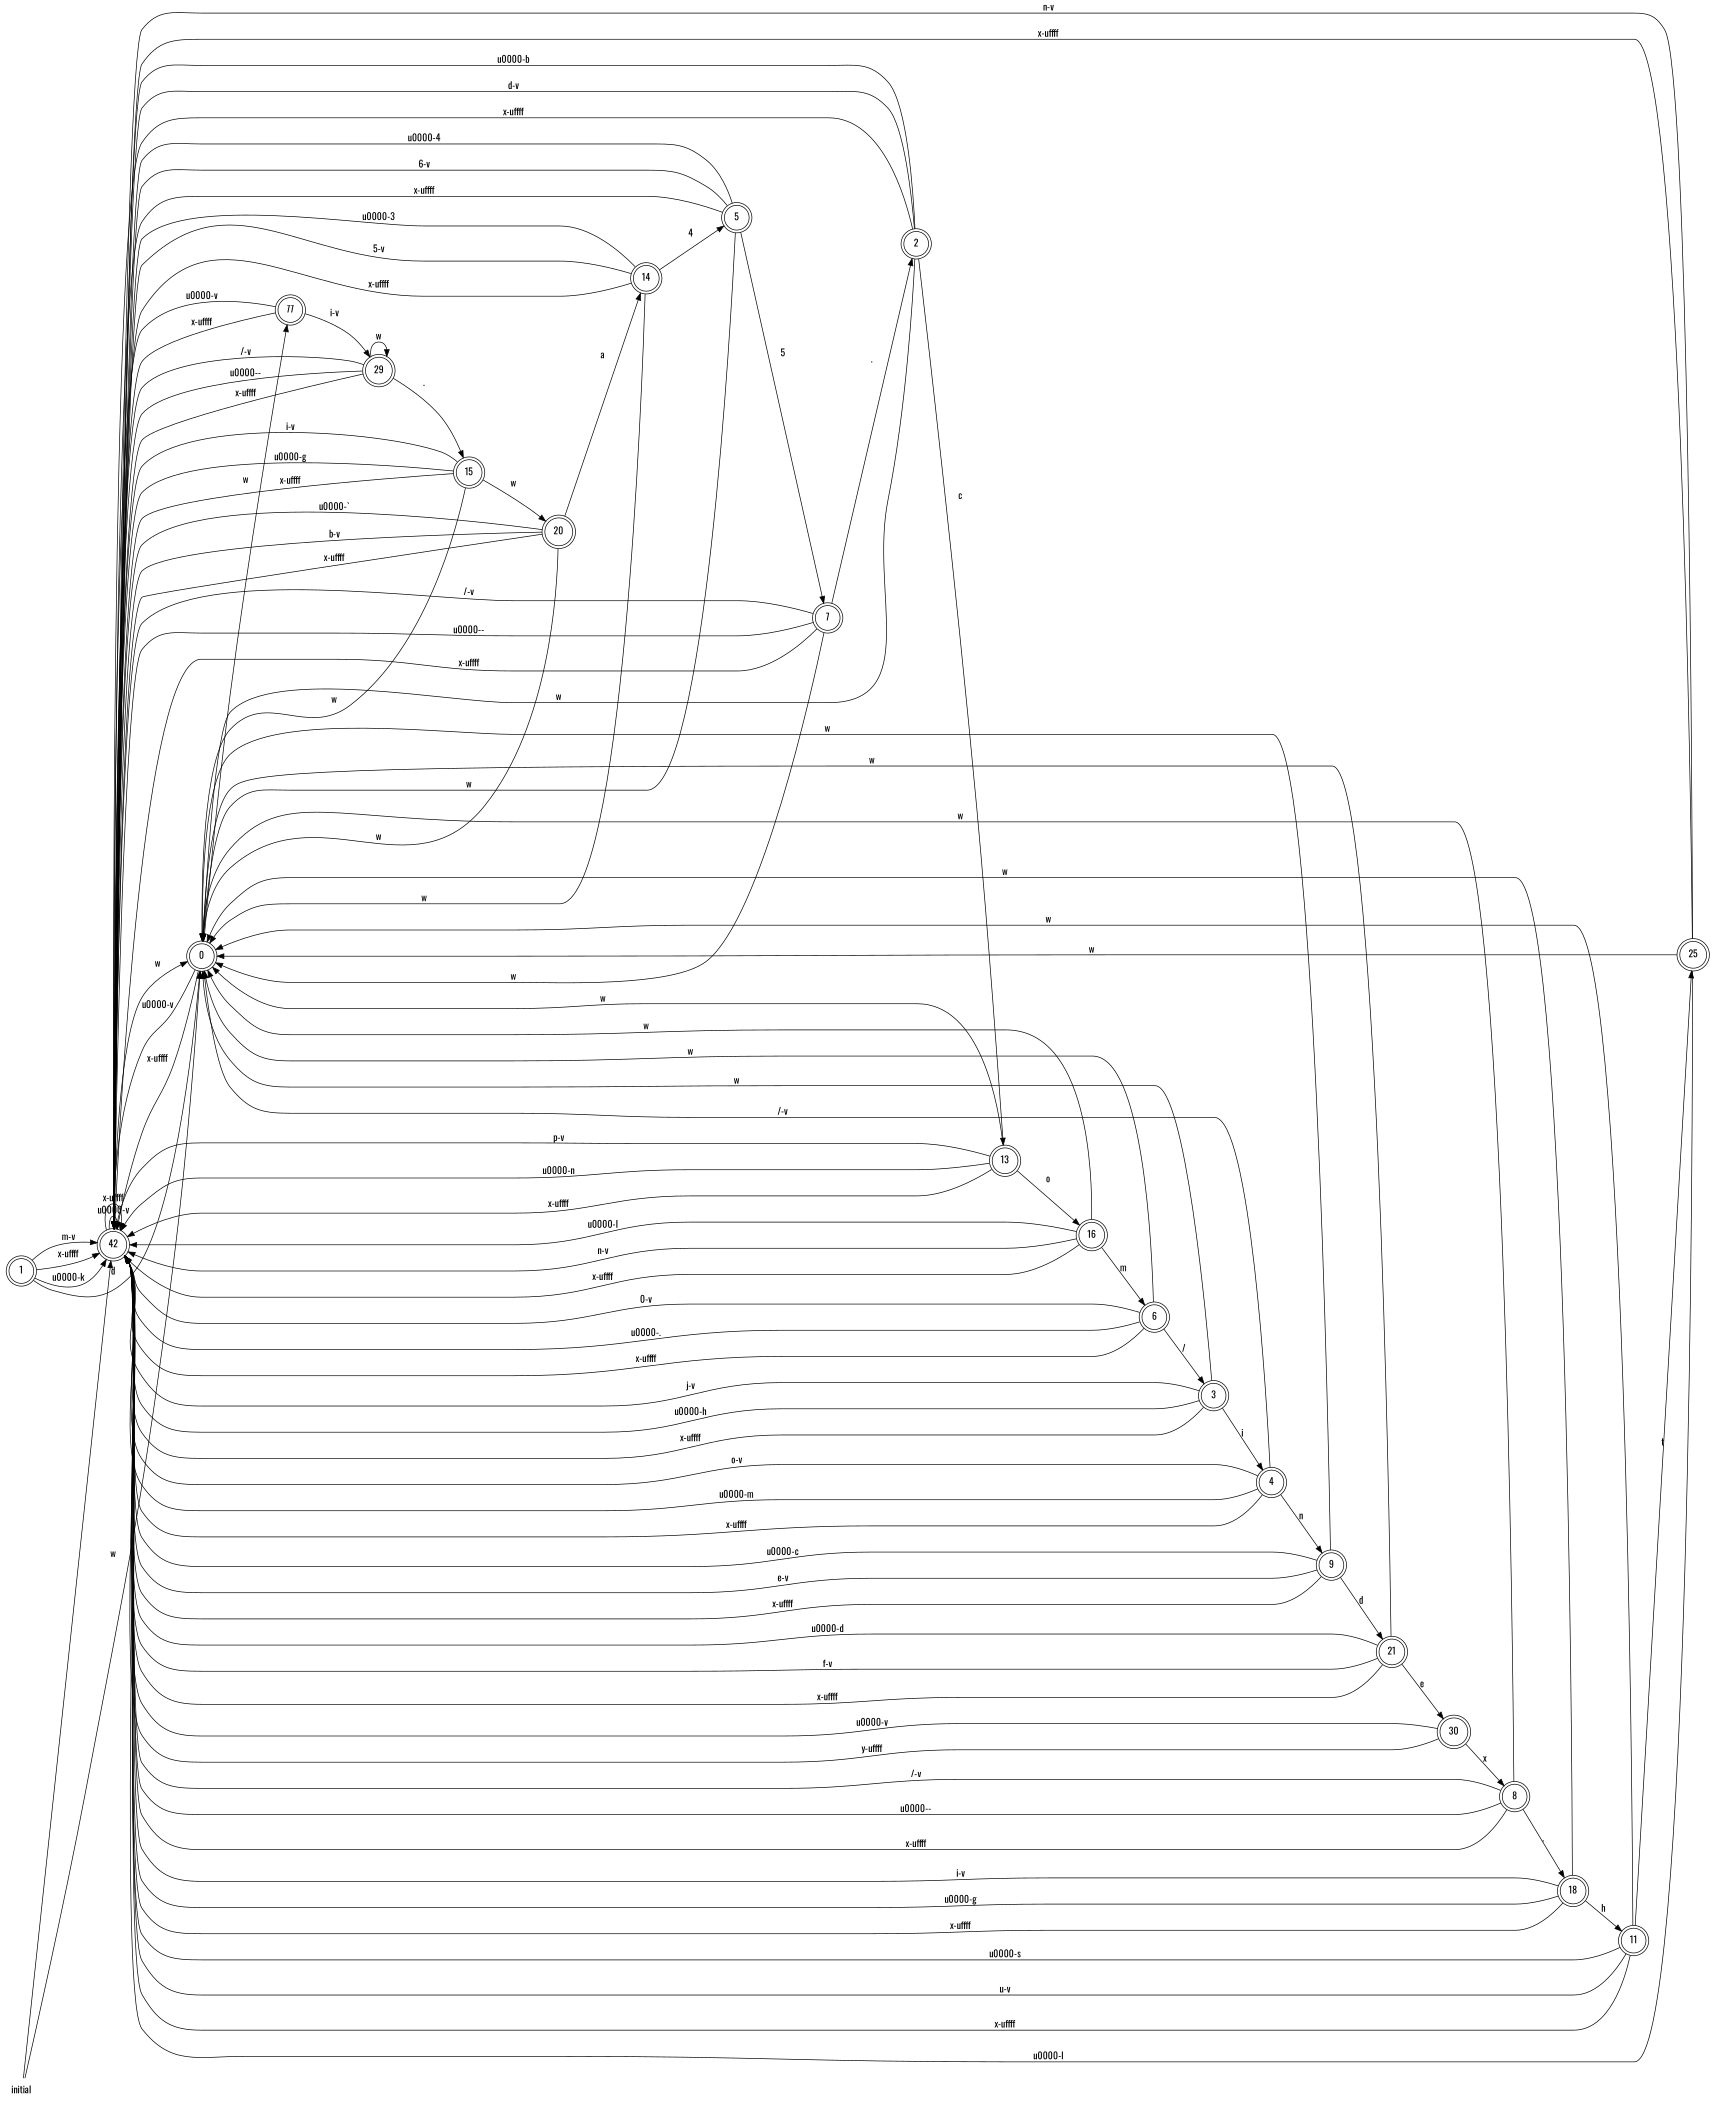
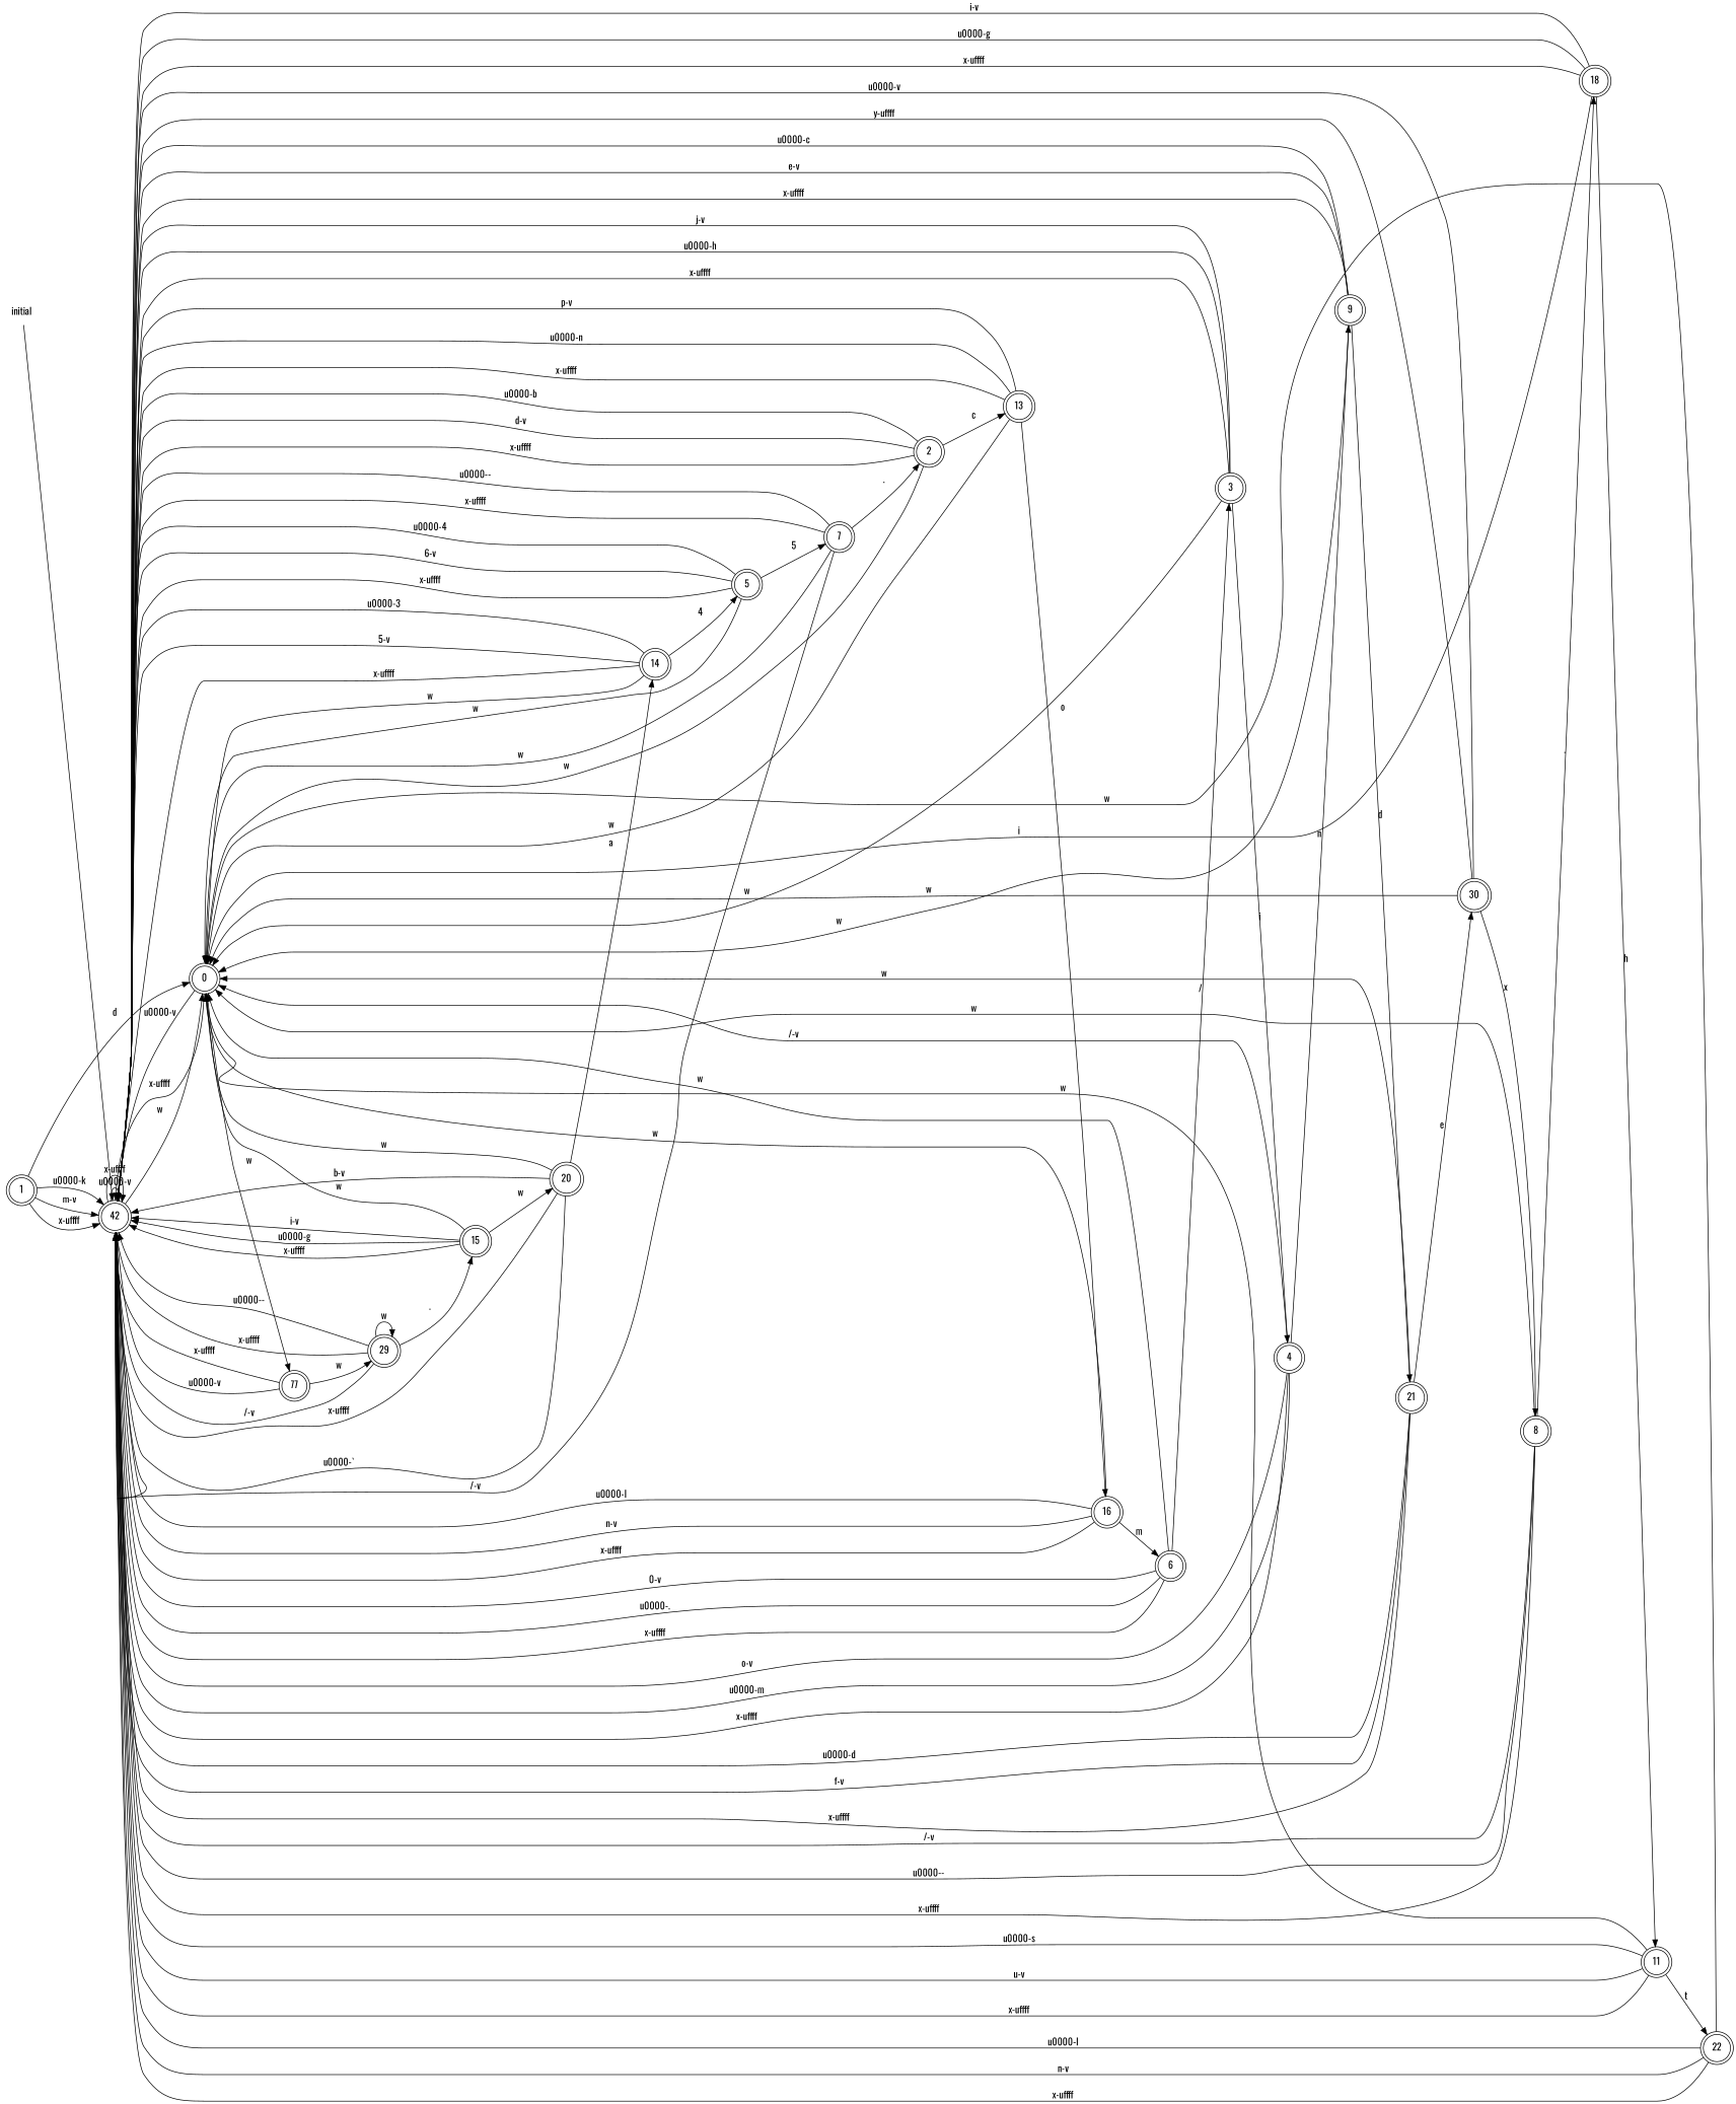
  digraph {
    fontname=Oswald
    rankdir=LR
    node [fontname=Oswald shape=doublecircle]
    edge [fontname=Oswald]
    n1 [label=42]
    0
    n3 [label=77]
    n4 [label=29]
    15
    1
    2
    13
    16
    6
    3
    4
    9
    21
    n15 [label=30]
    5
    7
    8
    18
    11
-   22 [label=25]
+   22
    initial [shape=plaintext]
    14
    20
    n1 -> n1 [label="\u0000-v"]
    n1 -> n1 [label="x-\uffff"]
    n1 -> 0 [label=w]
    0 -> n1 [label="\u0000-v"]
    0 -> n1 [label="x-\uffff"]
    0 -> n3 [label=w]
    n3 -> n1 [label="\u0000-v"]
    n3 -> n1 [label="x-\uffff"]
-   n3 -> n4 [label="i-v"]
+   n3 -> n4 [label=w]
    n4 -> n1 [label="/-v"]
    n4 -> n1 [label="\u0000--"]
    n4 -> n1 [label="x-\uffff"]
    n4 -> n4 [label=w]
    n4 -> 15 [label="."]
    15 -> n1 [label="i-v"]
    15 -> n1 [label="\u0000-g"]
    15 -> n1 [label="x-\uffff"]
    15 -> 0 [label=w]
    15 -> 20 [label=w]
    1 -> n1 [label="\u0000-k"]
    1 -> n1 [label="m-v"]
    1 -> n1 [label="x-\uffff"]
    1 -> 0 [label=d]
    2 -> n1 [label="\u0000-b"]
    2 -> n1 [label="d-v"]
    2 -> n1 [label="x-\uffff"]
    2 -> 0 [label=w]
    2 -> 13 [label=c]
    13 -> n1 [label="p-v"]
    13 -> n1 [label="\u0000-n"]
    13 -> n1 [label="x-\uffff"]
    13 -> 0 [label=w]
    13 -> 16 [label=o]
    16 -> n1 [label="\u0000-l"]
    16 -> n1 [label="n-v"]
    16 -> n1 [label="x-\uffff"]
    16 -> 0 [label=w]
    16 -> 6 [label=m]
    6 -> n1 [label="0-v"]
    6 -> n1 [label="\u0000-."]
    6 -> n1 [label="x-\uffff"]
    6 -> 0 [label=w]
    6 -> 3 [label="/"]
    3 -> n1 [label="j-v"]
    3 -> n1 [label="\u0000-h"]
    3 -> n1 [label="x-\uffff"]
    3 -> 0 [label=w]
    3 -> 4 [label=i]
    4 -> n1 [label="o-v"]
    4 -> n1 [label="\u0000-m"]
    4 -> n1 [label="x-\uffff"]
    4 -> 0 [label="/-v"]
    4 -> 9 [label=n]
    9 -> n1 [label="\u0000-c"]
    9 -> n1 [label="e-v"]
    9 -> n1 [label="x-\uffff"]
    9 -> 0 [label=w]
    9 -> 21 [label=d]
    21 -> n1 [label="\u0000-d"]
    21 -> n1 [label="f-v"]
    21 -> n1 [label="x-\uffff"]
    21 -> 0 [label=w]
    21 -> n15 [label=e]
    n15 -> n1 [label="\u0000-v"]
    n15 -> n1 [label="y-\uffff"]
-   initial -> 0 [label=w]
+   n15 -> 0 [label=w]
    n15 -> 8 [label=x]
    5 -> n1 [label="\u0000-4"]
    5 -> n1 [label="6-v"]
    5 -> n1 [label="x-\uffff"]
    5 -> 0 [label=w]
    5 -> 7 [label=5]
    7 -> n1 [label="/-v"]
    7 -> n1 [label="\u0000--"]
    7 -> n1 [label="x-\uffff"]
    7 -> 0 [label=w]
    7 -> 2 [label="."]
    8 -> n1 [label="/-v"]
    8 -> n1 [label="\u0000--"]
    8 -> n1 [label="x-\uffff"]
    8 -> 0 [label=w]
    8 -> 18 [label="."]
    18 -> n1 [label="i-v"]
    18 -> n1 [label="\u0000-g"]
    18 -> n1 [label="x-\uffff"]
-   18 -> 0 [label=w]
+   18 -> 0 [label=i]
    18 -> 11 [label=h]
    11 -> n1 [label="\u0000-s"]
    11 -> n1 [label="u-v"]
    11 -> n1 [label="x-\uffff"]
    11 -> 0 [label=w]
    11 -> 22 [label=t]
    22 -> n1 [label="\u0000-l"]
    22 -> n1 [label="n-v"]
    22 -> n1 [label="x-\uffff"]
    22 -> 0 [label=w]
    initial -> n1
    14 -> n1 [label="\u0000-3"]
    14 -> n1 [label="5-v"]
    14 -> n1 [label="x-\uffff"]
    14 -> 0 [label=w]
    14 -> 5 [label=4]
    20 -> n1 [label="\u0000-`"]
    20 -> n1 [label="b-v"]
    20 -> n1 [label="x-\uffff"]
    20 -> 0 [label=w]
    20 -> 14 [label=a]
  }
